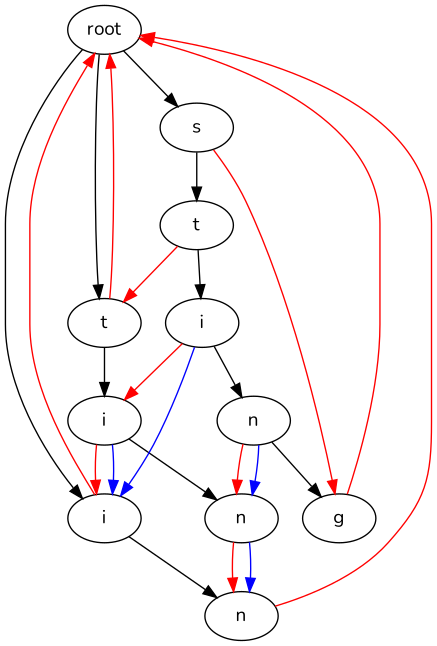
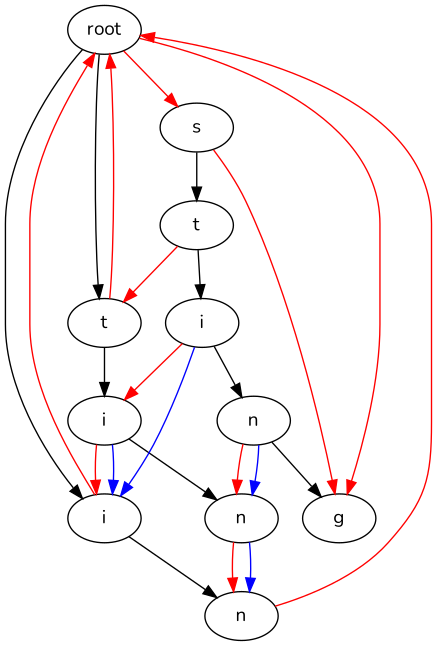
  digraph {
    fontname=Nunito
    node [fontname=Nunito]
    edge [fontname=Nunito]
    n1 [label=root]
    n2 [label=i]
    n3 [label=s]
    n4 [label=t]
    n5 [label=n]
    n6 [label=t]
    n7 [label=g]
    n8 [label=i]
    n9 [label=i]
    n10 [label=n]
    n11 [label=n]
    n1 -> n2
-   n1 -> n3
+   n1 -> n3 [color=red]
    n1 -> n4
    n2 -> n1 [color=red]
    n2 -> n5
    n3 -> n6
    n3 -> n7 [color=red]
    n4 -> n1 [color=red]
    n4 -> n8
    n5 -> n1 [color=red]
    n6 -> n4 [color=red]
    n6 -> n9
-   n7 -> n1 [color=red]
+   n1 -> n7 [color=red]
    n8 -> n2 [color=red]
    n8 -> n2 [color=blue]
    n8 -> n11
    n9 -> n2 [color=blue]
    n9 -> n8 [color=red]
    n9 -> n10
    n10 -> n7
    n10 -> n11 [color=red]
    n10 -> n11 [color=blue]
    n11 -> n5 [color=red]
    n11 -> n5 [color=blue]
  }
